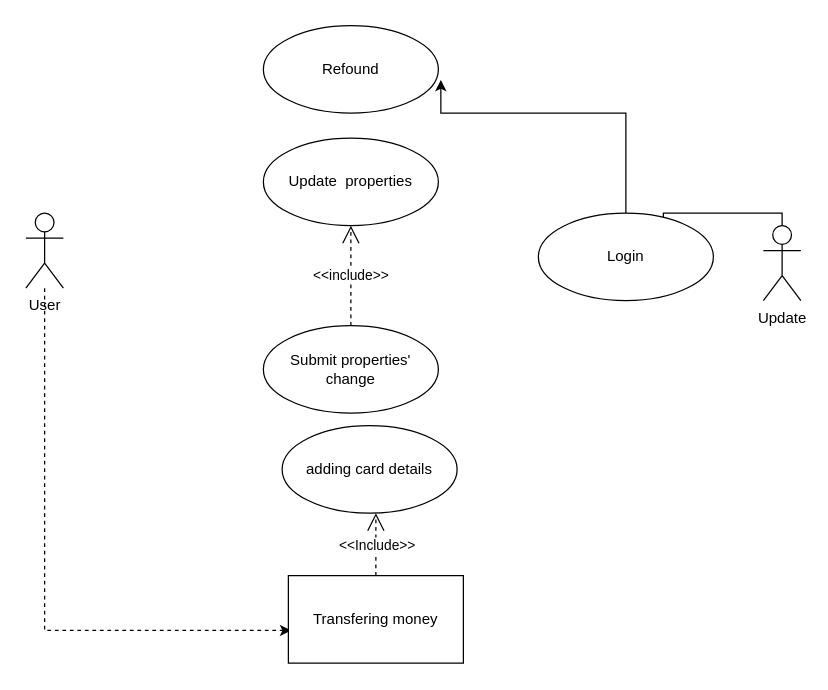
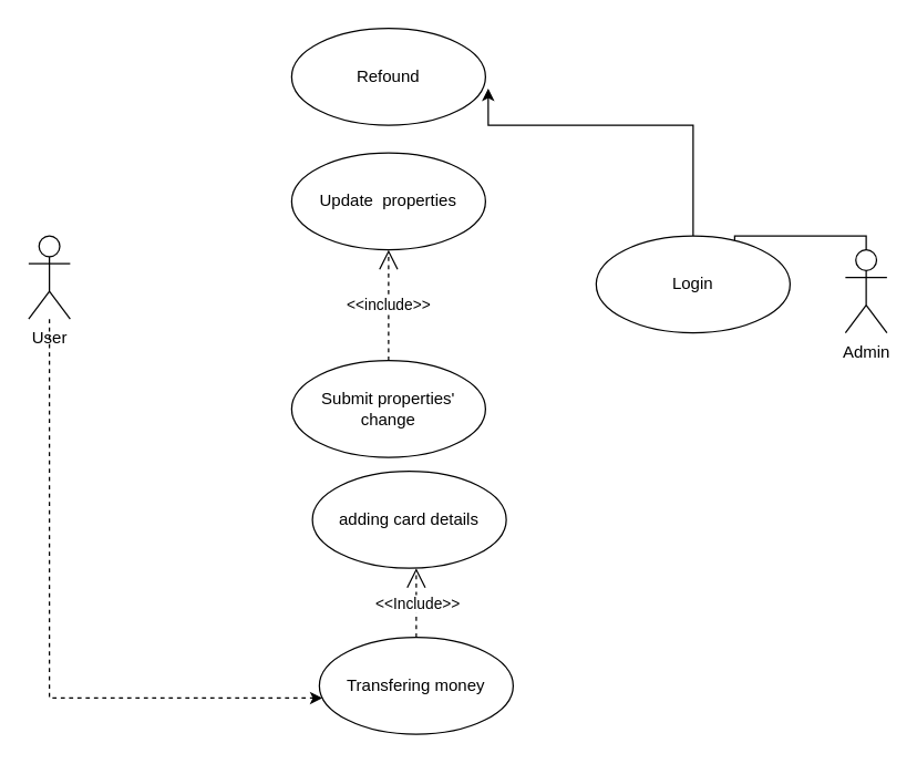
  <mxCell id="0" />
  <mxCell id="1" parent="0" />
  <mxCell id="2" style="edgeStyle=orthogonalEdgeStyle;rounded=0;orthogonalLoop=1;jettySize=auto;html=1;entryX=0.016;entryY=0.626;entryDx=0;entryDy=0;entryPerimeter=0;dashed=1;" edge="1" parent="1" source="3" target="13"><mxGeometry relative="1" as="geometry"><mxPoint x="210" y="480" as="targetPoint" /><Array as="points"><mxPoint x="35" y="504" /></Array></mxGeometry></mxCell>
  <mxCell id="3" value="User" style="shape=umlActor;verticalLabelPosition=bottom;verticalAlign=top;html=1;outlineConnect=0;" vertex="1" parent="1"><mxGeometry x="20" y="170" width="30" height="60" as="geometry" /></mxCell>
  <mxCell id="4" style="edgeStyle=orthogonalEdgeStyle;rounded=0;orthogonalLoop=1;jettySize=auto;html=1;entryX=1;entryY=0.5;entryDx=0;entryDy=0;" edge="1" parent="1" source="5" target="7"><mxGeometry relative="1" as="geometry"><Array as="points"><mxPoint x="605" y="170" /><mxPoint x="530" y="170" /><mxPoint x="530" y="65" /></Array></mxGeometry></mxCell>
- <mxCell id="5" value="Update" style="shape=umlActor;verticalLabelPosition=bottom;verticalAlign=top;html=1;outlineConnect=0;" vertex="1" parent="1"><mxGeometry x="610" y="180" width="30" height="60" as="geometry" /></mxCell>
+ <mxCell id="5" value="Admin" style="shape=umlActor;verticalLabelPosition=bottom;verticalAlign=top;html=1;outlineConnect=0;" vertex="1" parent="1"><mxGeometry x="610" y="180" width="30" height="60" as="geometry" /></mxCell>
  <mxCell id="6" style="edgeStyle=orthogonalEdgeStyle;rounded=0;orthogonalLoop=1;jettySize=auto;html=1;entryX=1.014;entryY=0.62;entryDx=0;entryDy=0;entryPerimeter=0;" edge="1" parent="1" source="7" target="11"><mxGeometry relative="1" as="geometry"><Array as="points"><mxPoint x="500" y="90" /><mxPoint x="352" y="90" /></Array></mxGeometry></mxCell>
  <mxCell id="7" value="Login" style="ellipse;whiteSpace=wrap;html=1;" vertex="1" parent="1"><mxGeometry x="430" y="170" width="140" height="70" as="geometry" /></mxCell>
  <mxCell id="8" value="Update&amp;nbsp; properties" style="ellipse;whiteSpace=wrap;html=1;" vertex="1" parent="1"><mxGeometry x="210" y="110" width="140" height="70" as="geometry" /></mxCell>
  <mxCell id="9" value="Submit properties' change" style="ellipse;whiteSpace=wrap;html=1;" vertex="1" parent="1"><mxGeometry x="210" y="260" width="140" height="70" as="geometry" /></mxCell>
  <mxCell id="10" value="&amp;lt;&amp;lt;include&amp;gt;&amp;gt;" style="endArrow=open;endSize=12;dashed=1;html=1;rounded=0;edgeStyle=orthogonalEdgeStyle;exitX=0.5;exitY=0;exitDx=0;exitDy=0;" edge="1" parent="1" source="9" target="8"><mxGeometry width="160" relative="1" as="geometry"><mxPoint x="280" y="250" as="sourcePoint" /><mxPoint x="390" y="190" as="targetPoint" /><Array as="points" /></mxGeometry></mxCell>
  <mxCell id="11" value="Refound" style="ellipse;whiteSpace=wrap;html=1;" vertex="1" parent="1"><mxGeometry x="210" y="20" width="140" height="70" as="geometry" /></mxCell>
  <mxCell id="12" value="adding card details" style="ellipse;whiteSpace=wrap;html=1;" vertex="1" parent="1"><mxGeometry x="225" y="340" width="140" height="70" as="geometry" /></mxCell>
- <mxCell id="13" value="Transfering money" style="whiteSpace=wrap;html=1;rounded=0;" vertex="1" parent="1"><mxGeometry x="230" y="460" width="140" height="70" as="geometry" /></mxCell>
+ <mxCell id="13" value="Transfering money" style="ellipse;whiteSpace=wrap;html=1;" vertex="1" parent="1"><mxGeometry x="230" y="460" width="140" height="70" as="geometry" /></mxCell>
  <mxCell id="14" value="&amp;lt;&amp;lt;Include&amp;gt;&amp;gt;&lt;br&gt;" style="endArrow=open;endSize=12;dashed=1;html=1;rounded=0;edgeStyle=orthogonalEdgeStyle;exitX=0.5;exitY=0;exitDx=0;exitDy=0;" edge="1" parent="1" source="13"><mxGeometry width="160" relative="1" as="geometry"><mxPoint x="280" y="300" as="sourcePoint" /><mxPoint x="300" y="410" as="targetPoint" /></mxGeometry></mxCell>
